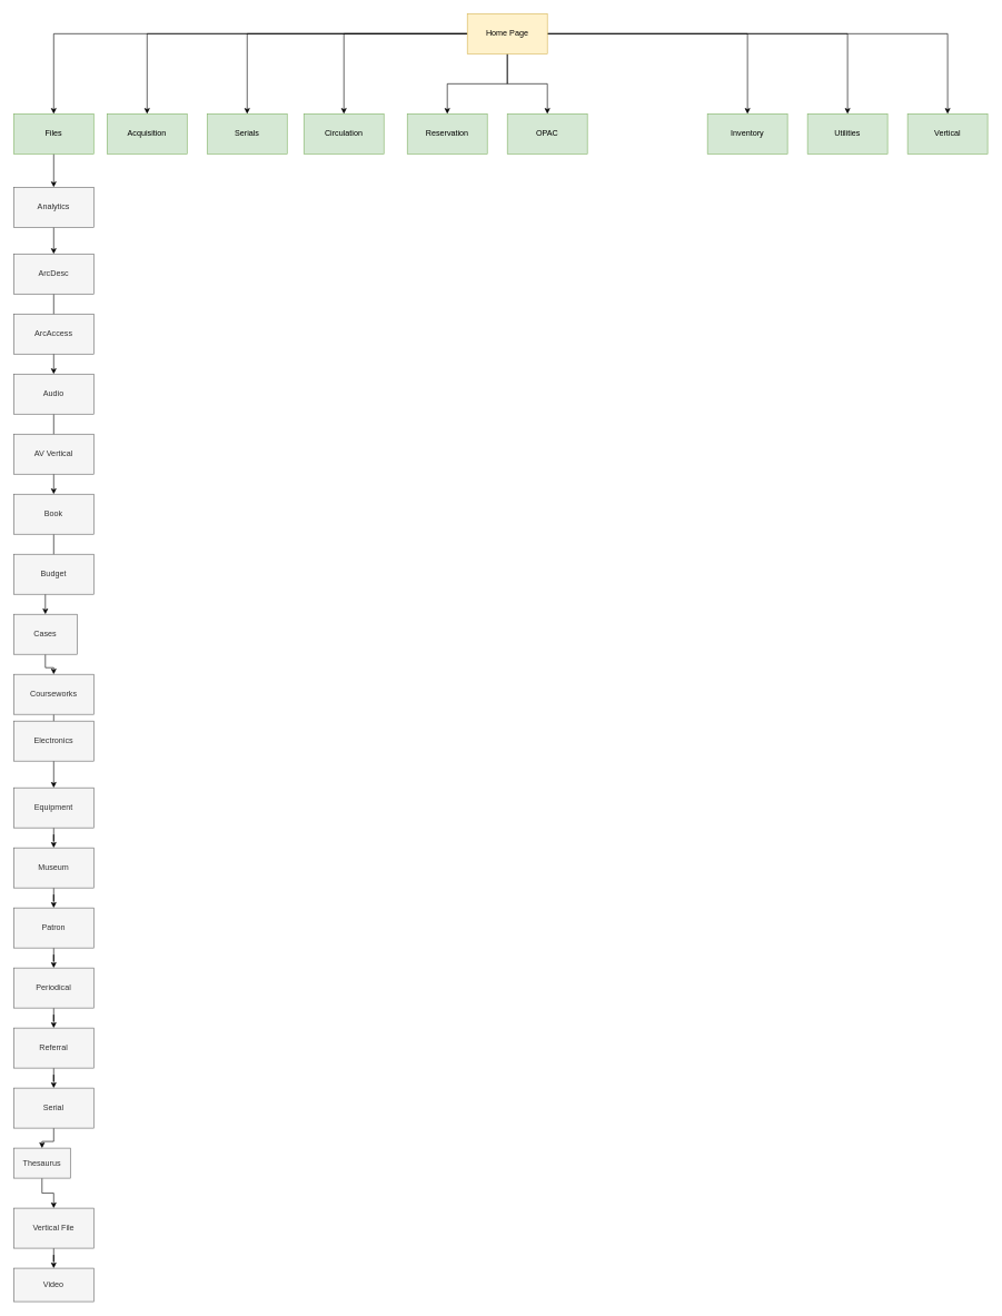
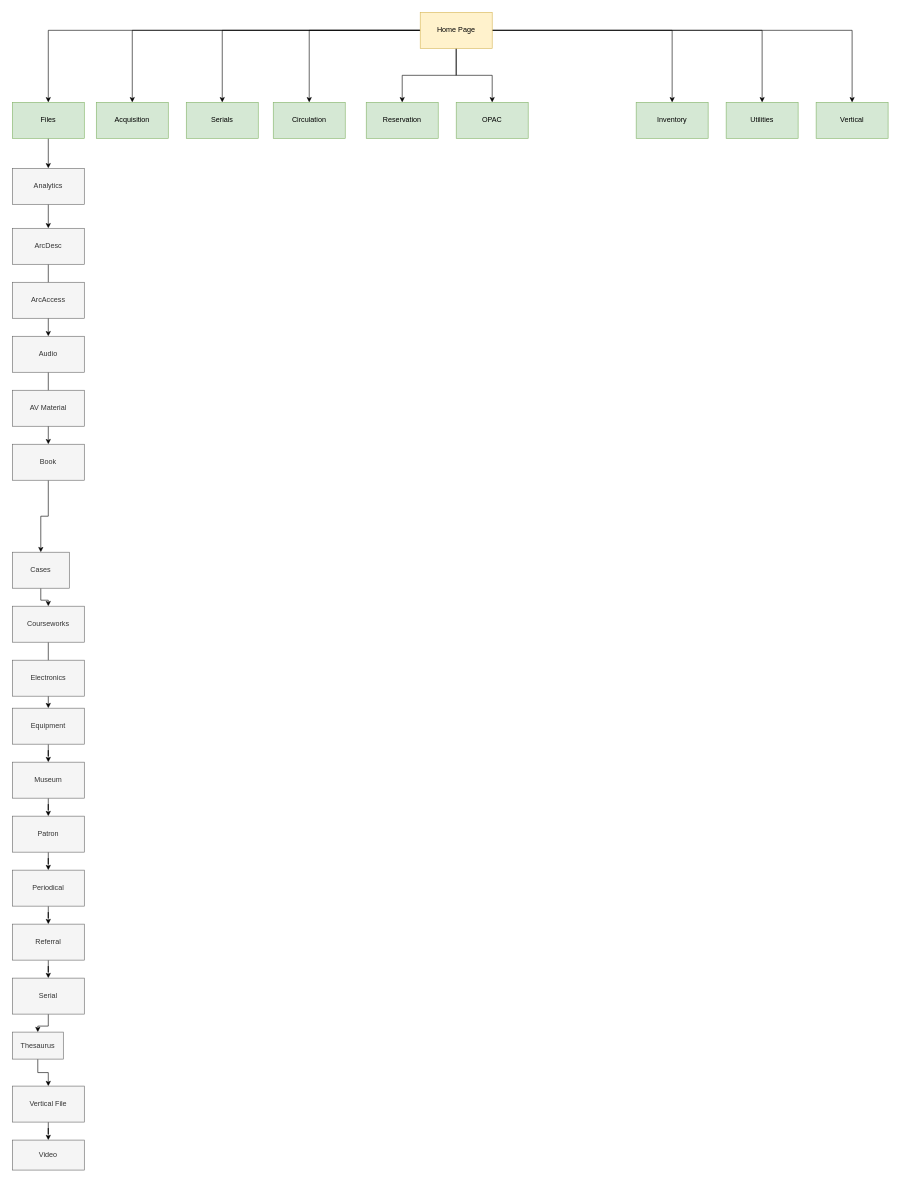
  <mxCell id="0" />
  <mxCell id="1" parent="0" />
  <mxCell id="2" style="edgeStyle=orthogonalEdgeStyle;rounded=0;orthogonalLoop=1;jettySize=auto;html=1;entryX=0.5;entryY=0;entryDx=0;entryDy=0;" edge="1" parent="1" source="11" target="17"><mxGeometry relative="1" as="geometry" /></mxCell>
  <mxCell id="3" style="edgeStyle=orthogonalEdgeStyle;rounded=0;orthogonalLoop=1;jettySize=auto;html=1;" edge="1" parent="1" source="11" target="16"><mxGeometry relative="1" as="geometry" /></mxCell>
  <mxCell id="4" style="edgeStyle=orthogonalEdgeStyle;rounded=0;orthogonalLoop=1;jettySize=auto;html=1;" edge="1" parent="1" source="11" target="15"><mxGeometry relative="1" as="geometry" /></mxCell>
  <mxCell id="5" style="edgeStyle=orthogonalEdgeStyle;rounded=0;orthogonalLoop=1;jettySize=auto;html=1;" edge="1" parent="1" source="11" target="14"><mxGeometry relative="1" as="geometry" /></mxCell>
  <mxCell id="6" style="edgeStyle=orthogonalEdgeStyle;rounded=0;orthogonalLoop=1;jettySize=auto;html=1;" edge="1" parent="1" source="11" target="13"><mxGeometry relative="1" as="geometry" /></mxCell>
  <mxCell id="7" style="edgeStyle=orthogonalEdgeStyle;rounded=0;orthogonalLoop=1;jettySize=auto;html=1;entryX=0.5;entryY=0;entryDx=0;entryDy=0;" edge="1" parent="1" source="11" target="18"><mxGeometry relative="1" as="geometry" /></mxCell>
  <mxCell id="8" style="edgeStyle=orthogonalEdgeStyle;rounded=0;orthogonalLoop=1;jettySize=auto;html=1;entryX=0.5;entryY=0;entryDx=0;entryDy=0;" edge="1" parent="1" source="11" target="19"><mxGeometry relative="1" as="geometry" /></mxCell>
  <mxCell id="9" style="edgeStyle=orthogonalEdgeStyle;rounded=0;orthogonalLoop=1;jettySize=auto;html=1;entryX=0.5;entryY=0;entryDx=0;entryDy=0;" edge="1" parent="1" source="11" target="20"><mxGeometry relative="1" as="geometry" /></mxCell>
  <mxCell id="10" style="edgeStyle=orthogonalEdgeStyle;rounded=0;orthogonalLoop=1;jettySize=auto;html=1;entryX=0.5;entryY=0;entryDx=0;entryDy=0;" edge="1" parent="1" source="11" target="21"><mxGeometry relative="1" as="geometry" /></mxCell>
  <mxCell id="11" value="Home Page" style="rounded=0;whiteSpace=wrap;html=1;fillColor=#fff2cc;strokeColor=#d6b656;" vertex="1" parent="1"><mxGeometry x="700" y="20" width="120" height="60" as="geometry" /></mxCell>
  <mxCell id="12" style="edgeStyle=orthogonalEdgeStyle;rounded=0;orthogonalLoop=1;jettySize=auto;html=1;" edge="1" parent="1" source="13" target="23"><mxGeometry relative="1" as="geometry" /></mxCell>
  <mxCell id="13" value="Files" style="rounded=0;whiteSpace=wrap;html=1;fillColor=#d5e8d4;strokeColor=#82b366;" vertex="1" parent="1"><mxGeometry x="20" y="170" width="120" height="60" as="geometry" /></mxCell>
  <mxCell id="14" value="Acquisition&lt;span style=&quot;color: rgba(0 , 0 , 0 , 0) ; font-family: monospace ; font-size: 0px&quot;&gt;%3CmxGraphModel%3E%3Croot%3E%3CmxCell%20id%3D%220%22%2F%3E%3CmxCell%20id%3D%221%22%20parent%3D%220%22%2F%3E%3CmxCell%20id%3D%222%22%20value%3D%22Files%22%20style%3D%22rounded%3D0%3BwhiteSpace%3Dwrap%3Bhtml%3D1%3B%22%20vertex%3D%221%22%20parent%3D%221%22%3E%3CmxGeometry%20x%3D%2250%22%20y%3D%22260%22%20width%3D%22120%22%20height%3D%2260%22%20as%3D%22geometry%22%2F%3E%3C%2FmxCell%3E%3C%2Froot%3E%3C%2FmxGraphModel%3E&lt;/span&gt;" style="rounded=0;whiteSpace=wrap;html=1;fillColor=#d5e8d4;strokeColor=#82b366;" vertex="1" parent="1"><mxGeometry x="160" y="170" width="120" height="60" as="geometry" /></mxCell>
  <mxCell id="15" value="Serials" style="rounded=0;whiteSpace=wrap;html=1;fillColor=#d5e8d4;strokeColor=#82b366;" vertex="1" parent="1"><mxGeometry x="310" y="170" width="120" height="60" as="geometry" /></mxCell>
  <mxCell id="16" value="Circulation" style="rounded=0;whiteSpace=wrap;html=1;fillColor=#d5e8d4;strokeColor=#82b366;" vertex="1" parent="1"><mxGeometry x="455" y="170" width="120" height="60" as="geometry" /></mxCell>
  <mxCell id="17" value="Reservation" style="rounded=0;whiteSpace=wrap;html=1;fillColor=#d5e8d4;strokeColor=#82b366;" vertex="1" parent="1"><mxGeometry x="610" y="170" width="120" height="60" as="geometry" /></mxCell>
  <mxCell id="18" value="OPAC&lt;br&gt;" style="rounded=0;whiteSpace=wrap;html=1;fillColor=#d5e8d4;strokeColor=#82b366;" vertex="1" parent="1"><mxGeometry x="760" y="170" width="120" height="60" as="geometry" /></mxCell>
  <mxCell id="19" value="Inventory&lt;br&gt;" style="rounded=0;whiteSpace=wrap;html=1;fillColor=#d5e8d4;strokeColor=#82b366;" vertex="1" parent="1"><mxGeometry x="1060" y="170" width="120" height="60" as="geometry" /></mxCell>
  <mxCell id="20" value="Utilities" style="rounded=0;whiteSpace=wrap;html=1;fillColor=#d5e8d4;strokeColor=#82b366;" vertex="1" parent="1"><mxGeometry x="1210" y="170" width="120" height="60" as="geometry" /></mxCell>
  <mxCell id="21" value="Vertical" style="rounded=0;whiteSpace=wrap;html=1;fillColor=#d5e8d4;strokeColor=#82b366;" vertex="1" parent="1"><mxGeometry x="1360" y="170" width="120" height="60" as="geometry" /></mxCell>
  <mxCell id="22" value="" style="edgeStyle=orthogonalEdgeStyle;rounded=0;orthogonalLoop=1;jettySize=auto;html=1;" edge="1" parent="1" source="23" target="25"><mxGeometry relative="1" as="geometry" /></mxCell>
  <mxCell id="23" value="Analytics" style="rounded=0;whiteSpace=wrap;html=1;fillColor=#f5f5f5;fontColor=#333333;strokeColor=#666666;" vertex="1" parent="1"><mxGeometry x="20" y="280" width="120" height="60" as="geometry" /></mxCell>
  <mxCell id="24" value="" style="edgeStyle=orthogonalEdgeStyle;rounded=0;orthogonalLoop=1;jettySize=auto;html=1;" edge="1" parent="1" source="25" target="28"><mxGeometry relative="1" as="geometry" /></mxCell>
  <mxCell id="25" value="ArcDesc" style="rounded=0;whiteSpace=wrap;html=1;fillColor=#f5f5f5;fontColor=#333333;strokeColor=#666666;" vertex="1" parent="1"><mxGeometry x="20" y="380" width="120" height="60" as="geometry" /></mxCell>
  <mxCell id="26" value="ArcAccess" style="rounded=0;whiteSpace=wrap;html=1;fillColor=#f5f5f5;fontColor=#333333;strokeColor=#666666;" vertex="1" parent="1"><mxGeometry x="20" y="470" width="120" height="60" as="geometry" /></mxCell>
  <mxCell id="27" value="" style="edgeStyle=orthogonalEdgeStyle;rounded=0;orthogonalLoop=1;jettySize=auto;html=1;" edge="1" parent="1" source="28" target="31"><mxGeometry relative="1" as="geometry" /></mxCell>
  <mxCell id="28" value="Audio" style="rounded=0;whiteSpace=wrap;html=1;fillColor=#f5f5f5;fontColor=#333333;strokeColor=#666666;" vertex="1" parent="1"><mxGeometry x="20" y="560" width="120" height="60" as="geometry" /></mxCell>
- <mxCell id="29" value="AV Vertical" style="rounded=0;whiteSpace=wrap;html=1;fillColor=#f5f5f5;fontColor=#333333;strokeColor=#666666;" vertex="1" parent="1"><mxGeometry x="20" y="650" width="120" height="60" as="geometry" /></mxCell>
+ <mxCell id="29" value="AV Material" style="rounded=0;whiteSpace=wrap;html=1;fillColor=#f5f5f5;fontColor=#333333;strokeColor=#666666;" vertex="1" parent="1"><mxGeometry x="20" y="650" width="120" height="60" as="geometry" /></mxCell>
  <mxCell id="30" value="" style="edgeStyle=orthogonalEdgeStyle;rounded=0;orthogonalLoop=1;jettySize=auto;html=1;" edge="1" parent="1" source="31" target="34"><mxGeometry relative="1" as="geometry" /></mxCell>
  <mxCell id="31" value="Book" style="rounded=0;whiteSpace=wrap;html=1;fillColor=#f5f5f5;fontColor=#333333;strokeColor=#666666;" vertex="1" parent="1"><mxGeometry x="20" y="740" width="120" height="60" as="geometry" /></mxCell>
- <mxCell id="32" value="Budget" style="rounded=0;whiteSpace=wrap;html=1;fillColor=#f5f5f5;fontColor=#333333;strokeColor=#666666;" vertex="1" parent="1"><mxGeometry x="20" y="830" width="120" height="60" as="geometry" /></mxCell>
  <mxCell id="33" value="" style="edgeStyle=orthogonalEdgeStyle;rounded=0;orthogonalLoop=1;jettySize=auto;html=1;" edge="1" parent="1" source="34" target="36"><mxGeometry relative="1" as="geometry" /></mxCell>
  <mxCell id="34" value="Cases" style="rounded=0;whiteSpace=wrap;html=1;fillColor=#f5f5f5;fontColor=#333333;strokeColor=#666666;" vertex="1" parent="1"><mxGeometry x="20" y="920" width="95" height="60" as="geometry" /></mxCell>
  <mxCell id="35" value="" style="edgeStyle=orthogonalEdgeStyle;rounded=0;orthogonalLoop=1;jettySize=auto;html=1;" edge="1" parent="1" source="36" target="39"><mxGeometry relative="1" as="geometry" /></mxCell>
  <mxCell id="36" value="Courseworks" style="rounded=0;whiteSpace=wrap;html=1;fillColor=#f5f5f5;fontColor=#333333;strokeColor=#666666;" vertex="1" parent="1"><mxGeometry x="20" y="1010" width="120" height="60" as="geometry" /></mxCell>
- <mxCell id="37" value="Electronics" style="rounded=0;whiteSpace=wrap;html=1;fillColor=#f5f5f5;fontColor=#333333;strokeColor=#666666;" vertex="1" parent="1"><mxGeometry x="20" y="1080" width="120" height="60" as="geometry" /></mxCell>
+ <mxCell id="37" value="Electronics" style="rounded=0;whiteSpace=wrap;html=1;fillColor=#f5f5f5;fontColor=#333333;strokeColor=#666666;" vertex="1" parent="1"><mxGeometry x="20" y="1100" width="120" height="60" as="geometry" /></mxCell>
  <mxCell id="38" value="" style="edgeStyle=orthogonalEdgeStyle;rounded=0;orthogonalLoop=1;jettySize=auto;html=1;" edge="1" parent="1" source="39" target="41"><mxGeometry relative="1" as="geometry" /></mxCell>
  <mxCell id="39" value="Equipment" style="rounded=0;whiteSpace=wrap;html=1;fillColor=#f5f5f5;fontColor=#333333;strokeColor=#666666;" vertex="1" parent="1"><mxGeometry x="20" y="1180" width="120" height="60" as="geometry" /></mxCell>
  <mxCell id="40" value="" style="edgeStyle=orthogonalEdgeStyle;rounded=0;orthogonalLoop=1;jettySize=auto;html=1;" edge="1" parent="1" source="41" target="43"><mxGeometry relative="1" as="geometry" /></mxCell>
  <mxCell id="41" value="Museum" style="rounded=0;whiteSpace=wrap;html=1;fillColor=#f5f5f5;fontColor=#333333;strokeColor=#666666;" vertex="1" parent="1"><mxGeometry x="20" y="1270" width="120" height="60" as="geometry" /></mxCell>
  <mxCell id="42" value="" style="edgeStyle=orthogonalEdgeStyle;rounded=0;orthogonalLoop=1;jettySize=auto;html=1;" edge="1" parent="1" source="43" target="45"><mxGeometry relative="1" as="geometry" /></mxCell>
  <mxCell id="43" value="Patron" style="rounded=0;whiteSpace=wrap;html=1;fillColor=#f5f5f5;fontColor=#333333;strokeColor=#666666;" vertex="1" parent="1"><mxGeometry x="20" y="1360" width="120" height="60" as="geometry" /></mxCell>
  <mxCell id="44" value="" style="edgeStyle=orthogonalEdgeStyle;rounded=0;orthogonalLoop=1;jettySize=auto;html=1;" edge="1" parent="1" source="45" target="47"><mxGeometry relative="1" as="geometry" /></mxCell>
  <mxCell id="45" value="Periodical" style="rounded=0;whiteSpace=wrap;html=1;fillColor=#f5f5f5;fontColor=#333333;strokeColor=#666666;" vertex="1" parent="1"><mxGeometry x="20" y="1450" width="120" height="60" as="geometry" /></mxCell>
  <mxCell id="46" value="" style="edgeStyle=orthogonalEdgeStyle;rounded=0;orthogonalLoop=1;jettySize=auto;html=1;" edge="1" parent="1" source="47" target="49"><mxGeometry relative="1" as="geometry" /></mxCell>
  <mxCell id="47" value="Referral" style="rounded=0;whiteSpace=wrap;html=1;fillColor=#f5f5f5;fontColor=#333333;strokeColor=#666666;" vertex="1" parent="1"><mxGeometry x="20" y="1540" width="120" height="60" as="geometry" /></mxCell>
  <mxCell id="48" value="" style="edgeStyle=orthogonalEdgeStyle;rounded=0;orthogonalLoop=1;jettySize=auto;html=1;" edge="1" parent="1" source="49" target="51"><mxGeometry relative="1" as="geometry" /></mxCell>
  <mxCell id="49" value="Serial" style="rounded=0;whiteSpace=wrap;html=1;fillColor=#f5f5f5;fontColor=#333333;strokeColor=#666666;" vertex="1" parent="1"><mxGeometry x="20" y="1630" width="120" height="60" as="geometry" /></mxCell>
  <mxCell id="50" value="" style="edgeStyle=orthogonalEdgeStyle;rounded=0;orthogonalLoop=1;jettySize=auto;html=1;" edge="1" parent="1" source="51" target="53"><mxGeometry relative="1" as="geometry" /></mxCell>
  <mxCell id="51" value="Thesaurus" style="rounded=0;whiteSpace=wrap;html=1;fillColor=#f5f5f5;fontColor=#333333;strokeColor=#666666;" vertex="1" parent="1"><mxGeometry x="20" y="1720" width="85" height="45" as="geometry" /></mxCell>
  <mxCell id="52" value="" style="edgeStyle=orthogonalEdgeStyle;rounded=0;orthogonalLoop=1;jettySize=auto;html=1;" edge="1" parent="1" source="53" target="54"><mxGeometry relative="1" as="geometry" /></mxCell>
  <mxCell id="53" value="Vertical File" style="rounded=0;whiteSpace=wrap;html=1;fillColor=#f5f5f5;fontColor=#333333;strokeColor=#666666;" vertex="1" parent="1"><mxGeometry x="20" y="1810" width="120" height="60" as="geometry" /></mxCell>
  <mxCell id="54" value="Video" style="rounded=0;whiteSpace=wrap;html=1;fillColor=#f5f5f5;fontColor=#333333;strokeColor=#666666;" vertex="1" parent="1"><mxGeometry x="20" y="1900" width="120" height="50" as="geometry" /></mxCell>
